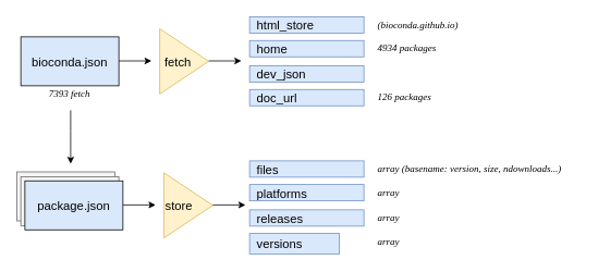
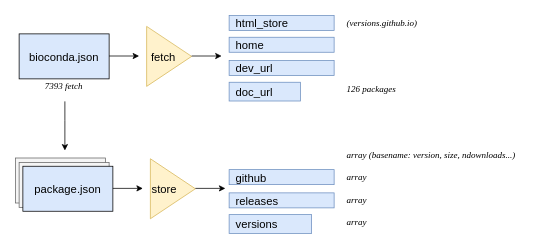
  <mxCell id="0" />
  <mxCell id="1" parent="0" />
  <mxCell id="2" value="bioconda.json" style="rounded=0;whiteSpace=wrap;html=1;fontSize=15;fillColor=#dae8fc;" parent="1" vertex="1"><mxGeometry x="25" y="44.5" width="120" height="60" as="geometry" /></mxCell>
  <mxCell id="3" value="" style="rounded=0;whiteSpace=wrap;html=1;fillColor=#f5f5f5;strokeColor=#666666;fontColor=#333333;" parent="1" vertex="1"><mxGeometry x="20" y="210" width="120" height="60" as="geometry" /></mxCell>
  <mxCell id="4" value="" style="rounded=0;whiteSpace=wrap;html=1;fillColor=#f5f5f5;strokeColor=#666666;fontColor=#333333;" parent="1" vertex="1"><mxGeometry x="25" y="216" width="120" height="60" as="geometry" /></mxCell>
  <mxCell id="5" value="package.json" style="rounded=0;whiteSpace=wrap;html=1;fontSize=15;fillColor=#dae8fc;" parent="1" vertex="1"><mxGeometry x="30" y="221" width="120" height="60" as="geometry" /></mxCell>
  <mxCell id="6" value="home" style="text;html=1;strokeColor=#6c8ebf;fillColor=#dae8fc;align=left;verticalAlign=middle;whiteSpace=wrap;rounded=0;fontSize=15;spacingTop=0;spacingLeft=7;" parent="1" vertex="1"><mxGeometry x="305" y="49" width="140" height="20" as="geometry" /></mxCell>
  <mxCell id="7" value="html_store" style="text;html=1;strokeColor=#6c8ebf;fillColor=#dae8fc;align=left;verticalAlign=middle;whiteSpace=wrap;rounded=0;fontSize=15;spacingTop=0;spacingLeft=7;" parent="1" vertex="1"><mxGeometry x="305" y="20" width="140" height="20" as="geometry" /></mxCell>
- <mxCell id="8" value="dev_json" style="text;html=1;strokeColor=#6c8ebf;fillColor=#dae8fc;align=left;verticalAlign=middle;whiteSpace=wrap;rounded=0;fontSize=15;spacingTop=0;spacingLeft=7;" parent="1" vertex="1"><mxGeometry x="305" y="80" width="140" height="20" as="geometry" /></mxCell>
- <mxCell id="9" value="doc_url" style="text;html=1;strokeColor=#6c8ebf;fillColor=#dae8fc;align=left;verticalAlign=middle;whiteSpace=wrap;rounded=0;fontSize=15;spacingTop=0;spacingLeft=7;" parent="1" vertex="1"><mxGeometry x="305" y="109" width="140" height="20" as="geometry" /></mxCell>
+ <mxCell id="8" value="dev_url" style="text;html=1;strokeColor=#6c8ebf;fillColor=#dae8fc;align=left;verticalAlign=middle;whiteSpace=wrap;rounded=0;fontSize=15;spacingTop=0;spacingLeft=7;" parent="1" vertex="1"><mxGeometry x="305" y="80" width="140" height="20" as="geometry" /></mxCell>
+ <mxCell id="9" value="doc_url" style="text;html=1;strokeColor=#6c8ebf;fillColor=#dae8fc;align=left;verticalAlign=middle;whiteSpace=wrap;rounded=0;fontSize=15;spacingTop=0;spacingLeft=7;" parent="1" vertex="1"><mxGeometry x="305" y="109" width="95" height="25" as="geometry" /></mxCell>
  <mxCell id="10" value="&amp;nbsp;fetch" style="triangle;whiteSpace=wrap;html=1;fontSize=15;align=left;fillColor=#fff2cc;strokeColor=#d6b656;" parent="1" vertex="1"><mxGeometry x="195" y="34.5" width="60" height="80" as="geometry" /></mxCell>
  <mxCell id="11" value="" style="endArrow=classic;html=1;fontSize=15;" parent="1" edge="1"><mxGeometry width="50" height="50" relative="1" as="geometry"><mxPoint x="145" y="74" as="sourcePoint" /><mxPoint x="185" y="74" as="targetPoint" /></mxGeometry></mxCell>
  <mxCell id="12" value="" style="endArrow=classic;html=1;fontSize=15;" parent="1" edge="1"><mxGeometry width="50" height="50" relative="1" as="geometry"><mxPoint x="255" y="74" as="sourcePoint" /><mxPoint x="295" y="74" as="targetPoint" /></mxGeometry></mxCell>
  <mxCell id="13" value="" style="edgeStyle=orthogonalEdgeStyle;rounded=0;orthogonalLoop=1;jettySize=auto;html=1;fontFamily=Times New Roman;" edge="1" parent="1"><mxGeometry relative="1" as="geometry"><mxPoint x="86" y="134.5" as="sourcePoint" /><mxPoint x="86" y="200" as="targetPoint" /><Array as="points"><mxPoint x="86" y="160" /><mxPoint x="86" y="160" /></Array></mxGeometry></mxCell>
  <mxCell id="14" value="7393 fetch" style="text;html=1;strokeColor=none;fillColor=none;align=center;verticalAlign=middle;whiteSpace=wrap;rounded=0;fontStyle=2;fontFamily=Times New Roman;" vertex="1" parent="1"><mxGeometry x="25" y="104.5" width="120" height="20" as="geometry" /></mxCell>
- <mxCell id="15" value="4934 packages" style="text;html=1;strokeColor=none;fillColor=none;align=left;verticalAlign=middle;whiteSpace=wrap;rounded=0;fontStyle=2;fontFamily=Times New Roman;" vertex="1" parent="1"><mxGeometry x="460" y="49" width="120" height="20" as="geometry" /></mxCell>
- <mxCell id="16" value="(bioconda.github.io)" style="text;html=1;strokeColor=none;fillColor=none;align=left;verticalAlign=middle;whiteSpace=wrap;rounded=0;fontStyle=2;fontFamily=Times New Roman;" vertex="1" parent="1"><mxGeometry x="460" y="20" width="120" height="20" as="geometry" /></mxCell>
+ <mxCell id="16" value="(versions.github.io)" style="text;html=1;strokeColor=none;fillColor=none;align=left;verticalAlign=middle;whiteSpace=wrap;rounded=0;fontStyle=2;fontFamily=Times New Roman;" vertex="1" parent="1"><mxGeometry x="460" y="20" width="120" height="20" as="geometry" /></mxCell>
  <mxCell id="17" value="126 packages" style="text;html=1;strokeColor=none;fillColor=none;align=left;verticalAlign=middle;whiteSpace=wrap;rounded=0;fontStyle=2;fontFamily=Times New Roman;" vertex="1" parent="1"><mxGeometry x="460" y="109" width="120" height="20" as="geometry" /></mxCell>
  <mxCell id="18" value="&lt;div align=&quot;left&quot;&gt;store&lt;/div&gt;" style="triangle;whiteSpace=wrap;html=1;fontSize=15;align=left;fillColor=#fff2cc;strokeColor=#d6b656;" vertex="1" parent="1"><mxGeometry x="200" y="211" width="60" height="80" as="geometry" /></mxCell>
  <mxCell id="19" value="" style="endArrow=classic;html=1;fontSize=15;" edge="1" parent="1"><mxGeometry width="50" height="50" relative="1" as="geometry"><mxPoint x="150" y="250.5" as="sourcePoint" /><mxPoint x="190" y="250.5" as="targetPoint" /></mxGeometry></mxCell>
  <mxCell id="20" value="" style="endArrow=classic;html=1;fontSize=15;" edge="1" parent="1"><mxGeometry width="50" height="50" relative="1" as="geometry"><mxPoint x="260" y="250.5" as="sourcePoint" /><mxPoint x="300" y="250.5" as="targetPoint" /></mxGeometry></mxCell>
- <mxCell id="21" value="files" style="text;html=1;strokeColor=#6c8ebf;fillColor=#dae8fc;align=left;verticalAlign=middle;whiteSpace=wrap;rounded=0;fontSize=15;spacingTop=0;spacingLeft=7;" vertex="1" parent="1"><mxGeometry x="305" y="196.5" width="140" height="20" as="geometry" /></mxCell>
- <mxCell id="22" value="platforms" style="text;html=1;strokeColor=#6c8ebf;fillColor=#dae8fc;align=left;verticalAlign=middle;whiteSpace=wrap;rounded=0;fontSize=15;spacingTop=0;spacingLeft=7;" vertex="1" parent="1"><mxGeometry x="305" y="225.5" width="140" height="20" as="geometry" /></mxCell>
+ <mxCell id="22" value="github" style="text;html=1;strokeColor=#6c8ebf;fillColor=#dae8fc;align=left;verticalAlign=middle;whiteSpace=wrap;rounded=0;fontSize=15;spacingTop=0;spacingLeft=7;" vertex="1" parent="1"><mxGeometry x="305" y="225.5" width="140" height="20" as="geometry" /></mxCell>
  <mxCell id="23" value="releases" style="text;html=1;strokeColor=#6c8ebf;fillColor=#dae8fc;align=left;verticalAlign=middle;whiteSpace=wrap;rounded=0;fontSize=15;spacingTop=0;spacingLeft=7;" vertex="1" parent="1"><mxGeometry x="305" y="256.5" width="140" height="20" as="geometry" /></mxCell>
  <mxCell id="24" value="versions" style="text;html=1;strokeColor=#6c8ebf;fillColor=#dae8fc;align=left;verticalAlign=middle;whiteSpace=wrap;rounded=0;fontSize=15;spacingTop=0;spacingLeft=7;" vertex="1" parent="1"><mxGeometry x="305" y="285.5" width="110" height="25" as="geometry" /></mxCell>
  <mxCell id="25" value="&lt;div&gt;array (basename: version, size, ndownloads...)&lt;/div&gt;" style="text;html=1;strokeColor=none;fillColor=none;align=left;verticalAlign=middle;whiteSpace=wrap;rounded=0;fontStyle=2;fontFamily=Times New Roman;" vertex="1" parent="1"><mxGeometry x="460" y="196.5" width="250" height="20" as="geometry" /></mxCell>
  <mxCell id="26" value="&lt;div&gt;array&lt;br&gt;&lt;/div&gt;" style="text;html=1;strokeColor=none;fillColor=none;align=left;verticalAlign=middle;whiteSpace=wrap;rounded=0;fontStyle=2;fontFamily=Times New Roman;" vertex="1" parent="1"><mxGeometry x="460" y="225.5" width="120" height="20" as="geometry" /></mxCell>
  <mxCell id="27" value="array" style="text;html=1;strokeColor=none;fillColor=none;align=left;verticalAlign=middle;whiteSpace=wrap;rounded=0;fontStyle=2;fontFamily=Times New Roman;" vertex="1" parent="1"><mxGeometry x="460" y="256.5" width="120" height="20" as="geometry" /></mxCell>
  <mxCell id="28" value="array" style="text;html=1;strokeColor=none;fillColor=none;align=left;verticalAlign=middle;whiteSpace=wrap;rounded=0;fontStyle=2;fontFamily=Times New Roman;" vertex="1" parent="1"><mxGeometry x="460" y="285.5" width="120" height="20" as="geometry" /></mxCell>
